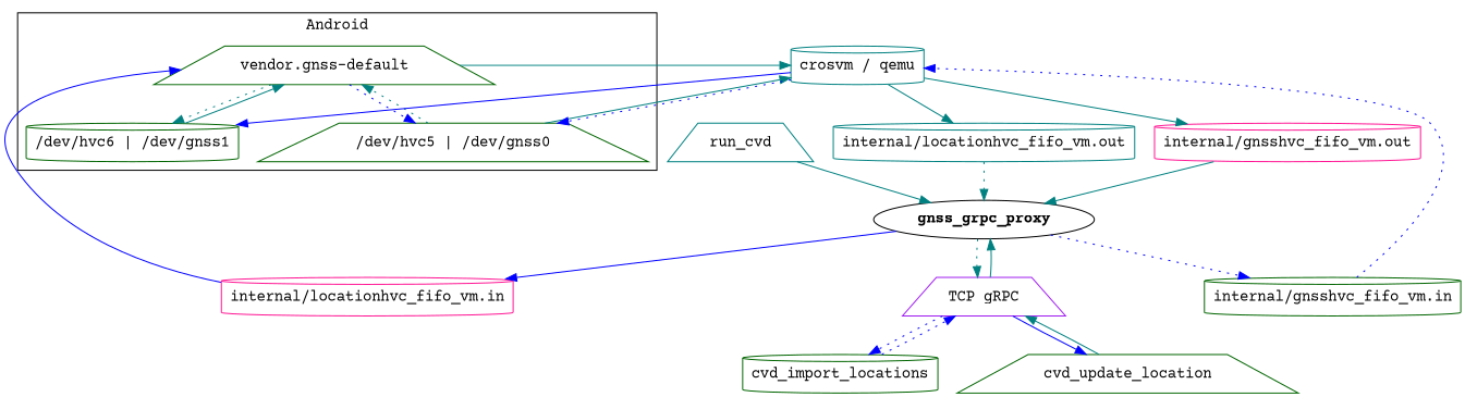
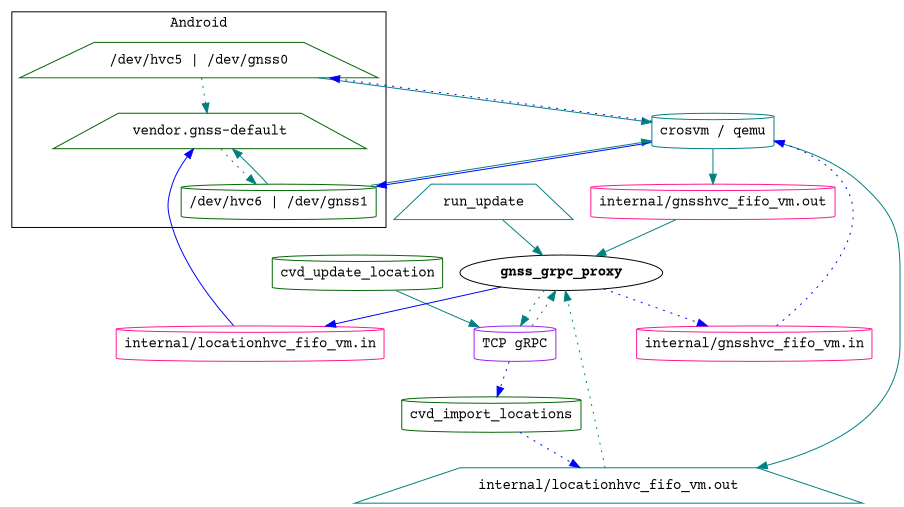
  digraph {
    fontname="Courier Prime"
    node [color=darkgreen fontname="Courier Prime" shape=cylinder]
    edge [color=teal fontname="Courier Prime" style=solid]
    n1 [label="vendor.gnss-default" shape=trapezium]
    n2 [label="/dev/hvc6 | /dev/gnss1"]
    n3 [label="/dev/hvc5 | /dev/gnss0" shape=trapezium]
    n4 [color=teal label="crosvm / qemu"]
-   n5 [color=purple label="TCP gRPC" shape=trapezium]
+   n5 [color=purple label="TCP gRPC"]
    cvd_import_locations
-   cvd_update_location [shape=trapezium]
+   cvd_update_location
    n8 [label=< <B>gnss_grpc_proxy</B> > color="" shape=""]
-   n9 [label="internal/gnsshvc_fifo_vm.in"]
+   n9 [color=deeppink label="internal/gnsshvc_fifo_vm.in"]
    n10 [color=deeppink label="internal/locationhvc_fifo_vm.in"]
-   run_cvd [color=teal shape=trapezium]
+   run_cvd [color=teal shape=trapezium label=run_update]
    n12 [color=deeppink label="internal/gnsshvc_fifo_vm.out"]
-   n13 [color=teal label="internal/locationhvc_fifo_vm.out"]
+   n13 [color=teal label="internal/locationhvc_fifo_vm.out" shape=trapezium]
    subgraph cluster_1 {
      label=Android
      n1
      n2
      n3
    }
    n1 -> n2 [style=dotted]
-   n1 -> n3 [color=blue style=dotted]
    n2 -> n1
-   n1 -> n4
+   n2 -> n4
    n3 -> n1 [style=dotted]
    n3 -> n4
    n4 -> n2 [color=blue]
    n4 -> n3 [color=blue style=dotted]
    n4 -> n12
    n4 -> n13
    n5 -> cvd_import_locations [color=blue style=dotted]
-   n5 -> cvd_update_location [color=blue]
-   n5 -> n8
-   cvd_import_locations -> n5 [color=blue style=dotted]
+   n5 -> n8 [style=dotted]
+   cvd_import_locations -> n13 [color=blue style=dotted]
    cvd_update_location -> n5
    n8 -> n5 [style=dotted]
    n8 -> n9 [color=blue style=dotted]
    n8 -> n10 [color=blue]
    n9 -> n4 [color=blue style=dotted]
    n10 -> n1 [color=blue]
    run_cvd -> n8
    n12 -> n8
    n13 -> n8 [style=dotted]
  }
